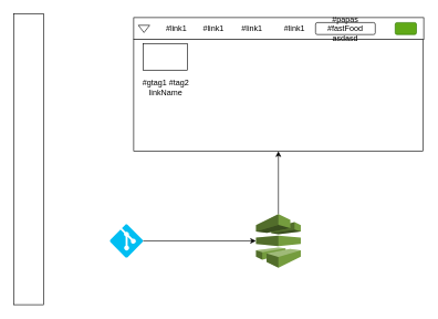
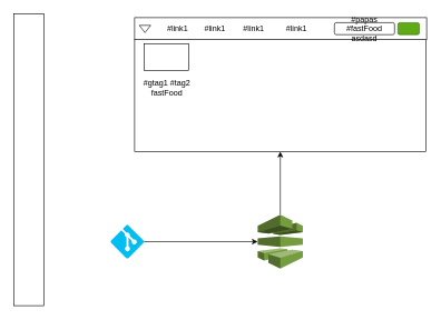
  <mxCell id="0" />
  <mxCell id="1" parent="0" />
  <mxCell id="2" value="" style="rounded=0;whiteSpace=wrap;html=1;" vertex="1" parent="1"><mxGeometry x="201" y="59" width="436" height="168" as="geometry" /></mxCell>
  <mxCell id="3" value="" style="rounded=0;whiteSpace=wrap;html=1;" vertex="1" parent="1"><mxGeometry x="201" y="26" width="437" height="33" as="geometry" /></mxCell>
- <mxCell id="4" value="#papas #fastFood asdasd" style="rounded=1;whiteSpace=wrap;html=1;" vertex="1" parent="1"><mxGeometry x="475" y="33.5" width="90" height="18" as="geometry" /></mxCell>
+ <mxCell id="4" value="#papas #fastFood asdasd" style="rounded=1;whiteSpace=wrap;html=1;" vertex="1" parent="1"><mxGeometry x="500" y="33.5" width="90" height="18" as="geometry" /></mxCell>
  <mxCell id="5" value="" style="rounded=1;whiteSpace=wrap;html=1;fillColor=#60a917;fontColor=#ffffff;strokeColor=#2D7600;" vertex="1" parent="1"><mxGeometry x="595" y="33.5" width="32" height="18" as="geometry" /></mxCell>
  <mxCell id="6" value="#link1" style="text;html=1;align=center;verticalAlign=middle;resizable=0;points=[];autosize=1;strokeColor=none;fillColor=none;" vertex="1" parent="1"><mxGeometry x="240" y="29.5" width="49" height="26" as="geometry" /></mxCell>
  <mxCell id="7" value="#link1" style="text;html=1;align=center;verticalAlign=middle;resizable=0;points=[];autosize=1;strokeColor=none;fillColor=none;" vertex="1" parent="1"><mxGeometry x="296" y="29.5" width="49" height="26" as="geometry" /></mxCell>
  <mxCell id="8" value="#link1" style="text;html=1;align=center;verticalAlign=middle;resizable=0;points=[];autosize=1;strokeColor=none;fillColor=none;" vertex="1" parent="1"><mxGeometry x="354" y="29.5" width="49" height="26" as="geometry" /></mxCell>
  <mxCell id="9" value="#link1" style="text;html=1;align=center;verticalAlign=middle;resizable=0;points=[];autosize=1;strokeColor=none;fillColor=none;" vertex="1" parent="1"><mxGeometry x="418" y="29.5" width="49" height="26" as="geometry" /></mxCell>
  <mxCell id="10" value="" style="triangle;whiteSpace=wrap;html=1;rotation=90;" vertex="1" parent="1"><mxGeometry x="211" y="34.5" width="11" height="17" as="geometry" /></mxCell>
  <mxCell id="11" value="" style="rounded=0;whiteSpace=wrap;html=1;" vertex="1" parent="1"><mxGeometry x="215" y="65" width="67" height="40" as="geometry" /></mxCell>
- <mxCell id="12" value="#gtag1 #tag2&lt;br&gt;linkName" style="text;html=1;align=center;verticalAlign=middle;resizable=0;points=[];autosize=1;strokeColor=none;fillColor=none;" vertex="1" parent="1"><mxGeometry x="204.5" y="110" width="88" height="41" as="geometry" /></mxCell>
+ <mxCell id="12" value="#gtag1 #tag2&lt;br&gt;fastFood" style="text;html=1;align=center;verticalAlign=middle;resizable=0;points=[];autosize=1;strokeColor=none;fillColor=none;" vertex="1" parent="1"><mxGeometry x="204.5" y="110" width="88" height="41" as="geometry" /></mxCell>
  <mxCell id="13" style="edgeStyle=none;html=1;" edge="1" parent="1" source="14" target="16"><mxGeometry relative="1" as="geometry" /></mxCell>
  <mxCell id="14" value="" style="verticalLabelPosition=bottom;html=1;verticalAlign=top;align=center;strokeColor=none;fillColor=#00BEF2;shape=mxgraph.azure.git_repository;" vertex="1" parent="1"><mxGeometry x="165" y="337" width="50" height="50" as="geometry" /></mxCell>
  <mxCell id="15" style="edgeStyle=none;html=1;entryX=0.5;entryY=1;entryDx=0;entryDy=0;" edge="1" parent="1" source="16" target="2"><mxGeometry relative="1" as="geometry" /></mxCell>
  <mxCell id="16" value="" style="outlineConnect=0;dashed=0;verticalLabelPosition=bottom;verticalAlign=top;align=center;html=1;shape=mxgraph.aws3.codepipeline;fillColor=#759C3E;gradientColor=none;" vertex="1" parent="1"><mxGeometry x="385.25" y="321.5" width="67.5" height="81" as="geometry" /></mxCell>
  <mxCell id="17" value="" style="rounded=0;whiteSpace=wrap;html=1;" vertex="1" parent="1"><mxGeometry x="20" y="20" width="45" height="438" as="geometry" /></mxCell>
